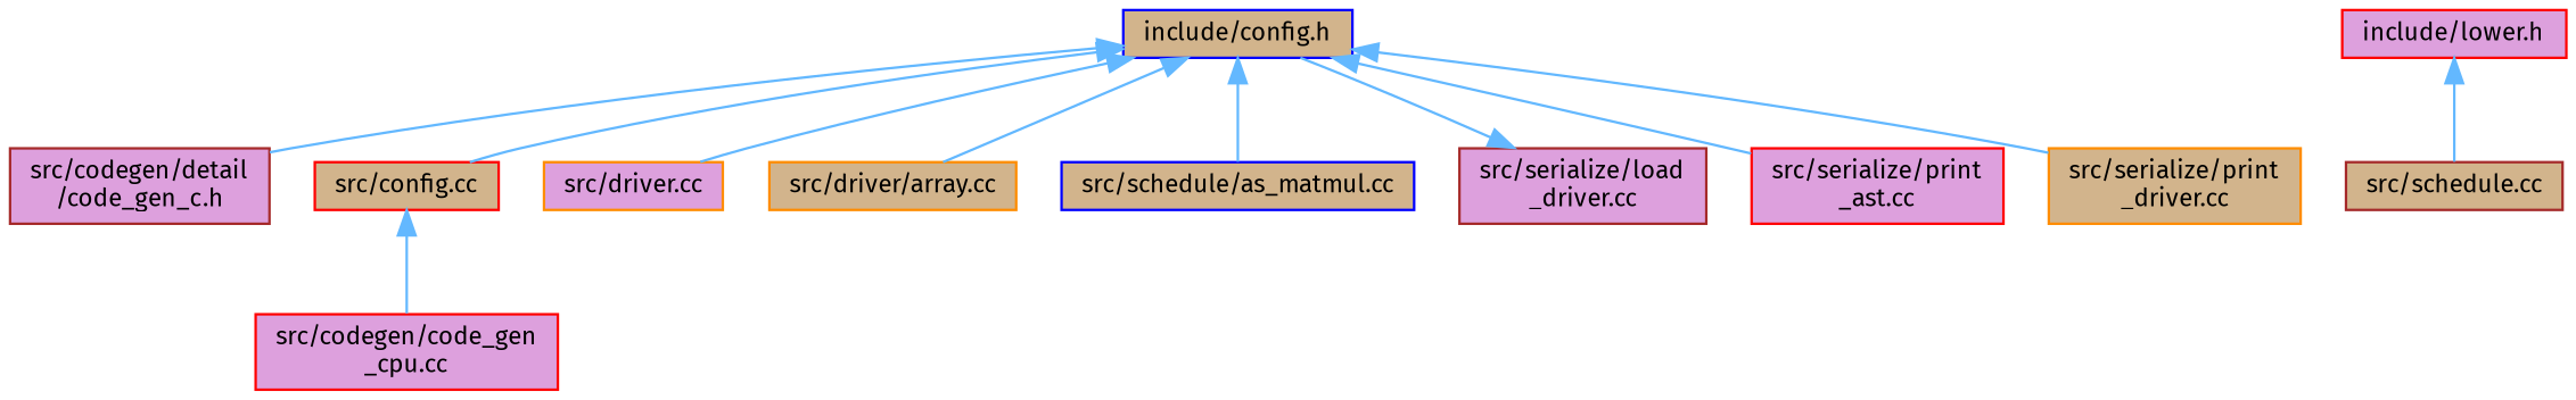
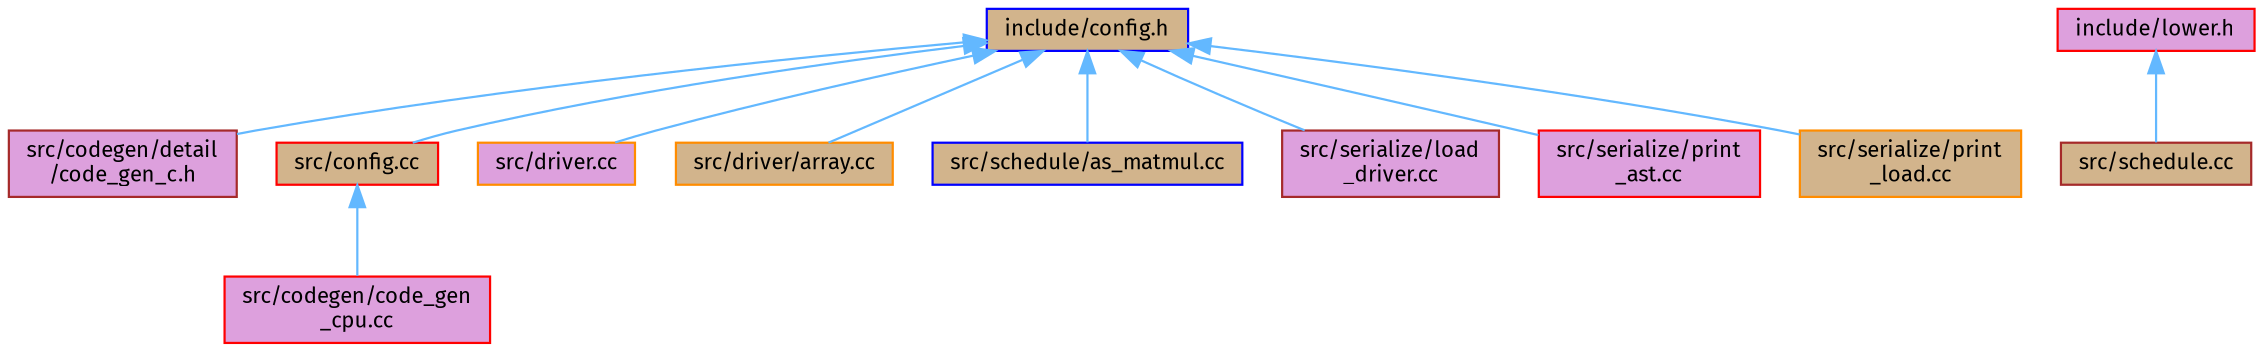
  digraph {
    fontname="Fira Sans"
    node [color=red fillcolor=tan fontname="Fira Sans" fontsize=10 shape=box style=filled]
    edge [color=steelblue1 dir=back fontname="Fira Sans" fontsize=10 labelfontname=Helvetica labelfontsize=10 style=solid]
    n1 [color=blue fontcolor=black height=0.2 label="include/config.h" width=0.4]
    n2 [color=brown fillcolor=plum height=0.2 label="src/codegen/detail\l/code_gen_c.h" width=0.4]
    n3 [height=0.2 label="src/config.cc" width=0.4]
    n4 [color=darkorange fillcolor=plum height=0.2 label="src/driver.cc" width=0.4]
    n5 [color=darkorange height=0.2 label="src/driver/array.cc" width=0.4]
    n6 [color=blue height=0.2 label="src/schedule/as_matmul.cc" width=0.4]
    n7 [color=brown fillcolor=plum height=0.2 label="src/serialize/load\l_driver.cc" width=0.4]
    n8 [fillcolor=plum height=0.2 label="src/serialize/print\l_ast.cc" width=0.4]
-   n9 [color=darkorange height=0.2 label="src/serialize/print\l_driver.cc" width=0.4]
+   n9 [color=darkorange height=0.2 label="src/serialize/print\l_load.cc" width=0.4]
    n10 [fillcolor=plum height=0.2 label="include/lower.h" width=0.4]
    n11 [color=brown height=0.2 label="src/schedule.cc" width=0.4]
    n12 [fillcolor=plum height=0.2 label="src/codegen/code_gen\l_cpu.cc" width=0.4]
    n1 -> n2
    n1 -> n3
    n1 -> n4
    n1 -> n5
    n1 -> n6
-   n7 -> n1
+   n1 -> n7
    n1 -> n8
    n1 -> n9
    n3 -> n12
    n10 -> n11
  }
